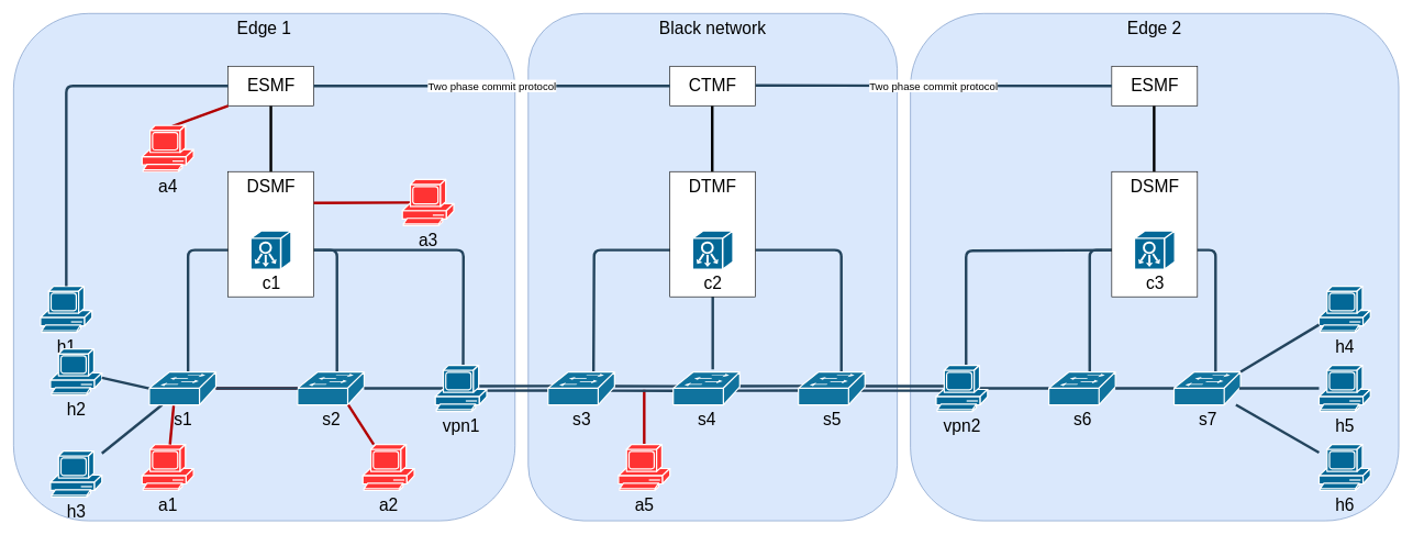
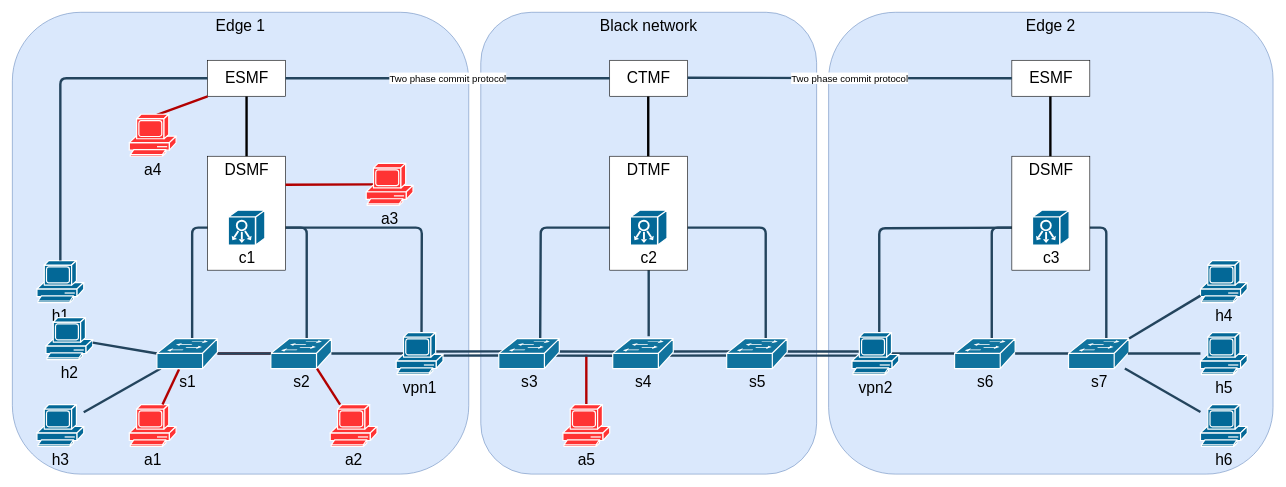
  <mxCell id="0" />
  <mxCell id="1" parent="0" />
  <mxCell id="2" value="Edge 2" style="rounded=1;whiteSpace=wrap;html=1;fillColor=#dae8fc;strokeColor=#6c8ebf;fontSize=26;verticalAlign=top;" parent="1" vertex="1"><mxGeometry x="1381" y="20" width="741" height="770" as="geometry" /></mxCell>
  <mxCell id="3" style="edgeStyle=orthogonalEdgeStyle;rounded=0;orthogonalLoop=1;jettySize=auto;html=1;exitX=0.5;exitY=0;exitDx=0;exitDy=0;exitPerimeter=0;entryX=0.5;entryY=1;entryDx=0;entryDy=0;endArrow=none;endFill=0;strokeWidth=4;" parent="1" edge="1"><mxGeometry relative="1" as="geometry"><mxPoint x="1750.73" y="350" as="sourcePoint" /><mxPoint x="1750.73" y="160" as="targetPoint" /></mxGeometry></mxCell>
  <mxCell id="4" style="edgeStyle=orthogonalEdgeStyle;rounded=1;html=1;strokeColor=#23445D;endArrow=none;endFill=0;strokeWidth=4;exitX=0.624;exitY=-0.006;exitDx=0;exitDy=0;exitPerimeter=0;" parent="1" source="30" target="45" edge="1"><mxGeometry relative="1" as="geometry"><mxPoint x="731" y="679" as="sourcePoint" /><mxPoint x="642" y="679" as="targetPoint" /><Array as="points"><mxPoint x="1844" y="379" /></Array></mxGeometry></mxCell>
  <mxCell id="5" style="edgeStyle=orthogonalEdgeStyle;rounded=1;html=1;strokeColor=#23445D;endArrow=none;endFill=0;strokeWidth=4;exitX=0.614;exitY=0.007;exitDx=0;exitDy=0;exitPerimeter=0;" parent="1" source="28" target="45" edge="1"><mxGeometry relative="1" as="geometry"><mxPoint x="1540" y="862" as="sourcePoint" /><mxPoint x="1102" y="861" as="targetPoint" /><Array as="points"><mxPoint x="1653" y="379" /></Array></mxGeometry></mxCell>
  <mxCell id="6" style="edgeStyle=orthogonalEdgeStyle;rounded=1;html=1;strokeColor=#23445D;endArrow=none;endFill=0;strokeWidth=4;exitX=0.638;exitY=-0.02;exitDx=0;exitDy=0;exitPerimeter=0;entryX=0;entryY=0.5;entryDx=0;entryDy=0;entryPerimeter=0;" parent="1" target="45" edge="1"><mxGeometry relative="1" as="geometry"><mxPoint x="1465.438" y="563" as="sourcePoint" /><mxPoint x="1102" y="861" as="targetPoint" /><Array as="points"><mxPoint x="1465" y="380" /></Array></mxGeometry></mxCell>
  <mxCell id="7" value="&lt;font style=&quot;font-size: 26px;&quot;&gt;DSMF&lt;/font&gt;" style="rounded=0;whiteSpace=wrap;html=1;verticalAlign=top;" parent="1" vertex="1"><mxGeometry x="1686.5" y="260" width="130" height="190" as="geometry" /></mxCell>
  <mxCell id="8" value="Black network" style="rounded=1;whiteSpace=wrap;html=1;fillColor=#dae8fc;strokeColor=#6c8ebf;fontSize=26;verticalAlign=top;" parent="1" vertex="1"><mxGeometry x="801" y="20" width="560" height="770" as="geometry" /></mxCell>
  <mxCell id="9" style="edgeStyle=orthogonalEdgeStyle;rounded=1;html=1;strokeColor=#23445D;endArrow=none;endFill=0;strokeWidth=4;entryX=0.594;entryY=-0.08;entryDx=0;entryDy=0;entryPerimeter=0;" parent="1" target="65" edge="1"><mxGeometry relative="1" as="geometry"><mxPoint x="1081" y="440" as="sourcePoint" /><mxPoint x="1112" y="560" as="targetPoint" /><Array as="points"><mxPoint x="1081" y="490" /><mxPoint x="1081" y="490" /></Array></mxGeometry></mxCell>
  <mxCell id="10" style="edgeStyle=orthogonalEdgeStyle;rounded=1;html=1;strokeColor=#23445D;endArrow=none;endFill=0;strokeWidth=4;exitX=1;exitY=0.5;exitDx=0;exitDy=0;exitPerimeter=0;entryX=0.645;entryY=0.009;entryDx=0;entryDy=0;entryPerimeter=0;" parent="1" source="51" target="26" edge="1"><mxGeometry relative="1" as="geometry"><mxPoint x="1102" y="861" as="sourcePoint" /><mxPoint x="602" y="639" as="targetPoint" /></mxGeometry></mxCell>
  <mxCell id="11" style="edgeStyle=orthogonalEdgeStyle;rounded=1;html=1;strokeColor=#23445D;endArrow=none;endFill=0;strokeWidth=4;entryX=0;entryY=0.5;entryDx=0;entryDy=0;entryPerimeter=0;exitX=0.684;exitY=0.019;exitDx=0;exitDy=0;exitPerimeter=0;" parent="1" source="64" target="51" edge="1"><mxGeometry relative="1" as="geometry"><mxPoint x="901" y="560" as="sourcePoint" /><mxPoint x="592" y="629" as="targetPoint" /><Array as="points"><mxPoint x="900" y="560" /><mxPoint x="901" y="560" /><mxPoint x="901" y="379" /></Array></mxGeometry></mxCell>
  <mxCell id="12" style="edgeStyle=orthogonalEdgeStyle;rounded=0;orthogonalLoop=1;jettySize=auto;html=1;exitX=0.5;exitY=0;exitDx=0;exitDy=0;exitPerimeter=0;entryX=0.5;entryY=1;entryDx=0;entryDy=0;endArrow=none;endFill=0;strokeWidth=4;" parent="1" edge="1"><mxGeometry relative="1" as="geometry"><mxPoint x="1080.23" y="350" as="sourcePoint" /><mxPoint x="1080.23" y="160" as="targetPoint" /></mxGeometry></mxCell>
  <mxCell id="13" value="&lt;font style=&quot;font-size: 26px;&quot;&gt;DTMF&lt;/font&gt;" style="rounded=0;whiteSpace=wrap;html=1;verticalAlign=top;" parent="1" vertex="1"><mxGeometry x="1016" y="260" width="130" height="190" as="geometry" /></mxCell>
  <mxCell id="14" value="&lt;font style=&quot;font-size: 26px;&quot;&gt;Edge 1&lt;br&gt;&lt;/font&gt;" style="rounded=1;whiteSpace=wrap;html=1;fillColor=#dae8fc;strokeColor=#6c8ebf;verticalAlign=top;" parent="1" vertex="1"><mxGeometry x="20" y="20" width="761" height="770" as="geometry" /></mxCell>
  <mxCell id="15" style="edgeStyle=orthogonalEdgeStyle;rounded=1;html=1;strokeColor=#23445D;endArrow=none;endFill=0;strokeWidth=4;exitX=0.592;exitY=0.056;exitDx=0;exitDy=0;exitPerimeter=0;entryX=1;entryY=0.5;entryDx=0;entryDy=0;entryPerimeter=0;" parent="1" source="21" target="46" edge="1"><mxGeometry relative="1" as="geometry"><mxPoint x="661" y="609" as="sourcePoint" /><mxPoint x="572" y="609" as="targetPoint" /><Array as="points"><mxPoint x="511" y="379" /></Array></mxGeometry></mxCell>
  <mxCell id="16" style="edgeStyle=orthogonalEdgeStyle;rounded=1;html=1;strokeColor=#23445D;endArrow=none;endFill=0;strokeWidth=4;entryX=0.606;entryY=0.075;entryDx=0;entryDy=0;entryPerimeter=0;exitX=1;exitY=0.5;exitDx=0;exitDy=0;exitPerimeter=0;" parent="1" source="46" edge="1"><mxGeometry relative="1" as="geometry"><mxPoint x="671" y="619" as="sourcePoint" /><mxPoint x="702.206" y="567.75" as="targetPoint" /></mxGeometry></mxCell>
  <mxCell id="17" style="edgeStyle=orthogonalEdgeStyle;rounded=1;html=1;strokeColor=#23445D;endArrow=none;endFill=0;strokeWidth=4;exitX=0;exitY=0.5;exitDx=0;exitDy=0;exitPerimeter=0;entryX=0.582;entryY=0.05;entryDx=0;entryDy=0;entryPerimeter=0;" parent="1" source="46" target="67" edge="1"><mxGeometry relative="1" as="geometry"><mxPoint x="600" y="822" as="sourcePoint" /><mxPoint x="511" y="822" as="targetPoint" /></mxGeometry></mxCell>
  <mxCell id="18" style="edgeStyle=orthogonalEdgeStyle;rounded=0;orthogonalLoop=1;jettySize=auto;html=1;exitX=0.5;exitY=0;exitDx=0;exitDy=0;exitPerimeter=0;entryX=0.5;entryY=1;entryDx=0;entryDy=0;endArrow=none;endFill=0;strokeWidth=4;" parent="1" source="46" target="43" edge="1"><mxGeometry relative="1" as="geometry" /></mxCell>
  <mxCell id="19" value="&lt;font style=&quot;font-size: 26px;&quot;&gt;DSMF&lt;/font&gt;" style="rounded=0;whiteSpace=wrap;html=1;verticalAlign=top;" parent="1" vertex="1"><mxGeometry x="345.5" y="260" width="130" height="190" as="geometry" /></mxCell>
  <mxCell id="20" style="edgeStyle=none;rounded=1;html=1;strokeColor=#B20000;endArrow=none;endFill=0;strokeWidth=4" parent="1" target="67" edge="1"><mxGeometry relative="1" as="geometry"><mxPoint x="451" y="589" as="sourcePoint" /></mxGeometry></mxCell>
  <mxCell id="21" value="s2" style="shape=mxgraph.cisco.switches.workgroup_switch;html=1;dashed=0;fillColor=#10739E;strokeColor=#ffffff;strokeWidth=2;verticalLabelPosition=bottom;verticalAlign=top;fontFamily=Helvetica;fontSize=26;fontColor=#000000;" parent="1" vertex="1"><mxGeometry x="451" y="564" width="101" height="50" as="geometry" /></mxCell>
  <mxCell id="22" style="edgeStyle=none;rounded=1;html=1;strokeColor=#23445D;endArrow=none;endFill=0;strokeWidth=4;exitX=0.16;exitY=0.5;exitDx=0;exitDy=0;exitPerimeter=0;" parent="1" source="52" target="21" edge="1"><mxGeometry relative="1" as="geometry"><mxPoint x="641" y="589" as="sourcePoint" /></mxGeometry></mxCell>
  <mxCell id="23" style="edgeStyle=none;rounded=1;html=1;strokeColor=#23445D;endArrow=none;endFill=0;strokeWidth=4;entryX=0.83;entryY=0.5;entryDx=0;entryDy=0;entryPerimeter=0;shape=link;exitX=0.103;exitY=0.497;exitDx=0;exitDy=0;exitPerimeter=0;" parent="1" source="64" target="52" edge="1"><mxGeometry relative="1" as="geometry"><mxPoint x="831" y="589" as="sourcePoint" /><mxPoint x="742" y="589" as="targetPoint" /></mxGeometry></mxCell>
  <mxCell id="24" style="edgeStyle=none;rounded=1;html=1;strokeColor=#23445D;endArrow=none;endFill=0;strokeWidth=4;shape=link;exitX=0.16;exitY=0.497;exitDx=0;exitDy=0;exitPerimeter=0;" parent="1" source="26" edge="1"><mxGeometry relative="1" as="geometry"><mxPoint x="1201" y="589" as="sourcePoint" /><mxPoint x="1112" y="589" as="targetPoint" /></mxGeometry></mxCell>
  <mxCell id="25" style="edgeStyle=none;rounded=1;html=1;strokeColor=#23445D;endArrow=none;endFill=0;strokeWidth=4;exitX=0.16;exitY=0.5;exitDx=0;exitDy=0;exitPerimeter=0;shape=link;" parent="1" source="53" edge="1"><mxGeometry relative="1" as="geometry"><mxPoint x="1421.48" y="589" as="sourcePoint" /><mxPoint x="1301" y="589" as="targetPoint" /></mxGeometry></mxCell>
  <mxCell id="26" value="s5" style="shape=mxgraph.cisco.switches.workgroup_switch;html=1;dashed=0;fillColor=#10739E;strokeColor=#ffffff;strokeWidth=2;verticalLabelPosition=bottom;verticalAlign=top;fontFamily=Helvetica;fontSize=26;fontColor=#000000;" parent="1" vertex="1"><mxGeometry x="1211" y="564" width="101" height="50" as="geometry" /></mxCell>
  <mxCell id="27" style="edgeStyle=none;rounded=1;html=1;strokeColor=#23445D;endArrow=none;endFill=0;strokeWidth=4;entryX=0.83;entryY=0.5;entryDx=0;entryDy=0;entryPerimeter=0;" parent="1" target="53" edge="1"><mxGeometry relative="1" as="geometry"><mxPoint x="1591" y="589" as="sourcePoint" /><mxPoint x="1502" y="589" as="targetPoint" /></mxGeometry></mxCell>
  <mxCell id="28" value="s6" style="shape=mxgraph.cisco.switches.workgroup_switch;html=1;dashed=0;fillColor=#10739E;strokeColor=#ffffff;strokeWidth=2;verticalLabelPosition=bottom;verticalAlign=top;fontFamily=Helvetica;fontSize=26;fontColor=#000000;" parent="1" vertex="1"><mxGeometry x="1591" y="564" width="101" height="50" as="geometry" /></mxCell>
  <mxCell id="29" style="edgeStyle=none;rounded=1;html=1;strokeColor=#23445D;endArrow=none;endFill=0;strokeWidth=4" parent="1" target="28" edge="1"><mxGeometry relative="1" as="geometry"><mxPoint x="1781" y="589" as="sourcePoint" /></mxGeometry></mxCell>
  <mxCell id="30" value="s7" style="shape=mxgraph.cisco.switches.workgroup_switch;html=1;dashed=0;fillColor=#10739E;strokeColor=#ffffff;strokeWidth=2;verticalLabelPosition=bottom;verticalAlign=top;fontFamily=Helvetica;fontSize=26;fontColor=#000000;" parent="1" vertex="1"><mxGeometry x="1781" y="564" width="101" height="50" as="geometry" /></mxCell>
  <mxCell id="31" value="h1" style="shape=mxgraph.cisco.computers_and_peripherals.pc;sketch=0;html=1;pointerEvents=1;dashed=0;fillColor=#036897;strokeColor=#ffffff;strokeWidth=2;verticalLabelPosition=bottom;verticalAlign=top;align=center;outlineConnect=0;fontColor=#000000;fontSize=26;" parent="1" vertex="1"><mxGeometry x="61" y="434" width="78" height="70" as="geometry" /></mxCell>
  <mxCell id="32" value="h2" style="shape=mxgraph.cisco.computers_and_peripherals.pc;sketch=0;html=1;pointerEvents=1;dashed=0;fillColor=#036897;strokeColor=#ffffff;strokeWidth=2;verticalLabelPosition=bottom;verticalAlign=top;align=center;outlineConnect=0;fontColor=#000000;fontSize=26;" parent="1" vertex="1"><mxGeometry x="76" y="529" width="78" height="70" as="geometry" /></mxCell>
- <mxCell id="33" value="h3" style="shape=mxgraph.cisco.computers_and_peripherals.pc;sketch=0;html=1;pointerEvents=1;dashed=0;fillColor=#036897;strokeColor=#ffffff;strokeWidth=2;verticalLabelPosition=bottom;verticalAlign=top;align=center;outlineConnect=0;fontColor=#000000;fontSize=26;" parent="1" vertex="1"><mxGeometry x="76" y="684" width="78" height="70" as="geometry" /></mxCell>
+ <mxCell id="33" value="h3" style="shape=mxgraph.cisco.computers_and_peripherals.pc;sketch=0;html=1;pointerEvents=1;dashed=0;fillColor=#036897;strokeColor=#ffffff;strokeWidth=2;verticalLabelPosition=bottom;verticalAlign=top;align=center;outlineConnect=0;fontColor=#000000;fontSize=26;" parent="1" vertex="1"><mxGeometry x="61" y="674" width="78" height="70" as="geometry" /></mxCell>
  <mxCell id="34" style="edgeStyle=none;rounded=1;html=1;strokeColor=#23445D;endArrow=none;endFill=0;strokeWidth=4;exitX=0;exitY=0.5;exitDx=0;exitDy=0;exitPerimeter=0;" parent="1" source="67" target="32" edge="1"><mxGeometry relative="1" as="geometry"><mxPoint x="261" y="588.5" as="sourcePoint" /><mxPoint x="172" y="588.5" as="targetPoint" /></mxGeometry></mxCell>
  <mxCell id="35" style="edgeStyle=none;rounded=1;html=1;strokeColor=#23445D;endArrow=none;endFill=0;strokeWidth=4;" parent="1" source="67" target="21" edge="1"><mxGeometry relative="1" as="geometry"><mxPoint x="230" y="468.5" as="sourcePoint" /><mxPoint x="151" y="484" as="targetPoint" /></mxGeometry></mxCell>
  <mxCell id="36" style="edgeStyle=none;rounded=1;html=1;strokeColor=#23445D;endArrow=none;endFill=0;strokeWidth=4" parent="1" source="67" target="33" edge="1"><mxGeometry relative="1" as="geometry"><mxPoint x="481" y="619" as="sourcePoint" /><mxPoint x="392" y="619" as="targetPoint" /></mxGeometry></mxCell>
  <mxCell id="37" value="h4" style="shape=mxgraph.cisco.computers_and_peripherals.pc;sketch=0;html=1;pointerEvents=1;dashed=0;fillColor=#036897;strokeColor=#ffffff;strokeWidth=2;verticalLabelPosition=bottom;verticalAlign=top;align=center;outlineConnect=0;fontColor=#000000;fontSize=26;" parent="1" vertex="1"><mxGeometry x="2001" y="434" width="78" height="70" as="geometry" /></mxCell>
  <mxCell id="38" value="h5" style="shape=mxgraph.cisco.computers_and_peripherals.pc;sketch=0;html=1;pointerEvents=1;dashed=0;fillColor=#036897;strokeColor=#ffffff;strokeWidth=2;verticalLabelPosition=bottom;verticalAlign=top;align=center;outlineConnect=0;fontColor=#000000;fontSize=26;" parent="1" vertex="1"><mxGeometry x="2001" y="554" width="78" height="70" as="geometry" /></mxCell>
  <mxCell id="39" value="h6" style="shape=mxgraph.cisco.computers_and_peripherals.pc;sketch=0;html=1;pointerEvents=1;dashed=0;fillColor=#036897;strokeColor=#ffffff;strokeWidth=2;verticalLabelPosition=bottom;verticalAlign=top;align=center;outlineConnect=0;fontColor=#000000;fontSize=26;" parent="1" vertex="1"><mxGeometry x="2001" y="674" width="78" height="70" as="geometry" /></mxCell>
  <mxCell id="40" style="edgeStyle=none;rounded=1;html=1;strokeColor=#23445D;endArrow=none;endFill=0;strokeWidth=4;exitX=0.98;exitY=0.5;exitDx=0;exitDy=0;exitPerimeter=0;" parent="1" source="30" target="38" edge="1"><mxGeometry relative="1" as="geometry"><mxPoint x="2201" y="589" as="sourcePoint" /><mxPoint x="2112" y="588.5" as="targetPoint" /></mxGeometry></mxCell>
  <mxCell id="41" style="edgeStyle=none;rounded=1;html=1;strokeColor=#23445D;endArrow=none;endFill=0;strokeWidth=4;exitX=1;exitY=0;exitDx=0;exitDy=0;exitPerimeter=0;" parent="1" source="30" target="37" edge="1"><mxGeometry relative="1" as="geometry"><mxPoint x="2207" y="564" as="sourcePoint" /><mxPoint x="2091" y="484" as="targetPoint" /></mxGeometry></mxCell>
  <mxCell id="42" style="edgeStyle=none;rounded=1;html=1;strokeColor=#23445D;endArrow=none;endFill=0;strokeWidth=4;" parent="1" source="30" target="39" edge="1"><mxGeometry relative="1" as="geometry"><mxPoint x="2191" y="614" as="sourcePoint" /><mxPoint x="2332" y="619" as="targetPoint" /></mxGeometry></mxCell>
  <mxCell id="43" value="&lt;font style=&quot;font-size: 26px;&quot;&gt;ESMF&lt;/font&gt;" style="rounded=0;whiteSpace=wrap;html=1;" parent="1" vertex="1"><mxGeometry x="345.5" y="100" width="130" height="60" as="geometry" /></mxCell>
  <mxCell id="44" style="edgeStyle=orthogonalEdgeStyle;rounded=1;html=1;strokeColor=#23445D;endArrow=none;endFill=0;strokeWidth=4;" parent="1" source="43" target="31" edge="1"><mxGeometry relative="1" as="geometry"><mxPoint x="239" y="495.5" as="sourcePoint" /><mxPoint x="111" y="422.5" as="targetPoint" /></mxGeometry></mxCell>
  <mxCell id="45" value="c3" style="shape=mxgraph.cisco.controllers_and_modules.system_controller;sketch=0;html=1;pointerEvents=1;dashed=0;fillColor=#036897;strokeColor=#ffffff;strokeWidth=2;verticalLabelPosition=bottom;verticalAlign=top;align=center;outlineConnect=0;fontSize=26;" parent="1" vertex="1"><mxGeometry x="1721" y="350" width="61" height="58" as="geometry" /></mxCell>
  <mxCell id="46" value="c1" style="shape=mxgraph.cisco.controllers_and_modules.system_controller;sketch=0;html=1;pointerEvents=1;dashed=0;fillColor=#036897;strokeColor=#ffffff;strokeWidth=2;verticalLabelPosition=bottom;verticalAlign=top;align=center;outlineConnect=0;fontSize=26;" parent="1" vertex="1"><mxGeometry x="380" y="350" width="61" height="58" as="geometry" /></mxCell>
  <mxCell id="47" value="&lt;font style=&quot;font-size: 26px;&quot;&gt;ESMF&lt;/font&gt;" style="rounded=0;whiteSpace=wrap;html=1;" parent="1" vertex="1"><mxGeometry x="1686.5" y="100" width="130" height="60" as="geometry" /></mxCell>
  <mxCell id="48" value="&lt;font style=&quot;font-size: 26px;&quot;&gt;CTMF&lt;/font&gt;" style="rounded=0;whiteSpace=wrap;html=1;" parent="1" vertex="1"><mxGeometry x="1016" y="100" width="130" height="60" as="geometry" /></mxCell>
  <mxCell id="49" value="Two phase commit protocol" style="edgeStyle=orthogonalEdgeStyle;rounded=1;html=1;strokeColor=#23445D;endArrow=none;endFill=0;strokeWidth=4;exitX=1;exitY=0.5;exitDx=0;exitDy=0;entryX=0;entryY=0.5;entryDx=0;entryDy=0;fontSize=16;" parent="1" source="43" target="48" edge="1"><mxGeometry relative="1" as="geometry"><mxPoint x="340" y="140" as="sourcePoint" /><mxPoint x="110" y="444" as="targetPoint" /></mxGeometry></mxCell>
  <mxCell id="50" value="Two phase commit protocol" style="edgeStyle=orthogonalEdgeStyle;rounded=1;html=1;strokeColor=#23445D;endArrow=none;endFill=0;strokeWidth=4;exitX=1;exitY=0.5;exitDx=0;exitDy=0;fontSize=16;" parent="1" target="47" edge="1"><mxGeometry relative="1" as="geometry"><mxPoint x="1146" y="129.17" as="sourcePoint" /><mxPoint x="1621" y="130" as="targetPoint" /></mxGeometry></mxCell>
  <mxCell id="51" value="c2" style="shape=mxgraph.cisco.controllers_and_modules.system_controller;sketch=0;html=1;pointerEvents=1;dashed=0;fillColor=#036897;strokeColor=#ffffff;strokeWidth=2;verticalLabelPosition=bottom;verticalAlign=top;align=center;outlineConnect=0;fontSize=26;" parent="1" vertex="1"><mxGeometry x="1050.5" y="350" width="61" height="58" as="geometry" /></mxCell>
  <mxCell id="52" value="vpn1" style="shape=mxgraph.cisco.computers_and_peripherals.pc;sketch=0;html=1;pointerEvents=1;dashed=0;fillColor=#036897;strokeColor=#ffffff;strokeWidth=2;verticalLabelPosition=bottom;verticalAlign=top;align=center;outlineConnect=0;fontColor=#000000;fontSize=26;" parent="1" vertex="1"><mxGeometry x="660" y="554" width="78" height="70" as="geometry" /></mxCell>
  <mxCell id="53" value="vpn2" style="shape=mxgraph.cisco.computers_and_peripherals.pc;sketch=0;html=1;pointerEvents=1;dashed=0;fillColor=#036897;strokeColor=#ffffff;strokeWidth=2;verticalLabelPosition=bottom;verticalAlign=top;align=center;outlineConnect=0;fontColor=#000000;fontSize=26;" parent="1" vertex="1"><mxGeometry x="1420" y="554" width="78" height="70" as="geometry" /></mxCell>
  <mxCell id="54" value="a1" style="shape=mxgraph.cisco.computers_and_peripherals.pc;sketch=0;html=1;pointerEvents=1;dashed=0;fillColor=#FF3333;strokeColor=#FFFFFF;strokeWidth=2;verticalLabelPosition=bottom;verticalAlign=top;align=center;outlineConnect=0;fontSize=26;fontColor=#000000;" parent="1" vertex="1"><mxGeometry x="215" y="674" width="78" height="70" as="geometry" /></mxCell>
  <mxCell id="55" value="a2" style="shape=mxgraph.cisco.computers_and_peripherals.pc;sketch=0;html=1;pointerEvents=1;dashed=0;fillColor=#FF3333;strokeColor=#ffffff;strokeWidth=2;verticalLabelPosition=bottom;verticalAlign=top;align=center;outlineConnect=0;fontColor=#000000;fontSize=26;" parent="1" vertex="1"><mxGeometry x="550" y="674" width="78" height="70" as="geometry" /></mxCell>
  <mxCell id="56" style="edgeStyle=none;rounded=1;html=1;strokeColor=#B20000;endArrow=none;endFill=0;strokeWidth=4;entryX=0.366;entryY=1.02;entryDx=0;entryDy=0;entryPerimeter=0;fillColor=#e51400;" parent="1" source="54" target="67" edge="1"><mxGeometry relative="1" as="geometry"><mxPoint x="361.997" y="752.87" as="sourcePoint" /><mxPoint x="233.56" y="679.998" as="targetPoint" /></mxGeometry></mxCell>
  <mxCell id="57" style="edgeStyle=none;rounded=1;html=1;strokeColor=#B20000;endArrow=none;endFill=0;strokeWidth=4;entryX=0.762;entryY=1;entryDx=0;entryDy=0;entryPerimeter=0;fillColor=#e51400;" parent="1" source="55" target="21" edge="1"><mxGeometry relative="1" as="geometry"><mxPoint x="440.667" y="684" as="sourcePoint" /><mxPoint x="461" y="623" as="targetPoint" /></mxGeometry></mxCell>
  <mxCell id="58" style="edgeStyle=none;rounded=1;html=1;strokeColor=#B20000;endArrow=none;endFill=0;strokeWidth=4;entryX=0;entryY=1;entryDx=0;entryDy=0;fillColor=#e51400;exitX=0.59;exitY=0.014;exitDx=0;exitDy=0;exitPerimeter=0;" parent="1" source="59" target="43" edge="1"><mxGeometry relative="1" as="geometry"><mxPoint x="421.604" y="684" as="sourcePoint" /><mxPoint x="461" y="623" as="targetPoint" /></mxGeometry></mxCell>
  <mxCell id="59" value="a4" style="shape=mxgraph.cisco.computers_and_peripherals.pc;sketch=0;html=1;pointerEvents=1;dashed=0;fillColor=#FF3333;strokeColor=#ffffff;strokeWidth=2;verticalLabelPosition=bottom;verticalAlign=top;align=center;outlineConnect=0;fontColor=#000000;fontSize=26;" parent="1" vertex="1"><mxGeometry x="215" y="190" width="78" height="70" as="geometry" /></mxCell>
  <mxCell id="60" style="edgeStyle=none;rounded=1;html=1;strokeColor=#B20000;endArrow=none;endFill=0;strokeWidth=4;fillColor=#e51400;entryX=1;entryY=0.25;entryDx=0;entryDy=0;exitX=0.16;exitY=0.5;exitDx=0;exitDy=0;exitPerimeter=0;" parent="1" source="61" target="19" edge="1"><mxGeometry relative="1" as="geometry"><mxPoint x="431.604" y="694" as="sourcePoint" /><mxPoint x="471" y="633" as="targetPoint" /></mxGeometry></mxCell>
  <mxCell id="61" value="a3" style="shape=mxgraph.cisco.computers_and_peripherals.pc;sketch=0;html=1;pointerEvents=1;dashed=0;fillColor=#FF3333;strokeColor=#ffffff;strokeWidth=2;verticalLabelPosition=bottom;verticalAlign=top;align=center;outlineConnect=0;fontColor=#000000;fontSize=26;" parent="1" vertex="1"><mxGeometry x="610" y="272" width="78" height="70" as="geometry" /></mxCell>
  <mxCell id="62" style="edgeStyle=none;rounded=1;html=1;strokeColor=#B20000;endArrow=none;endFill=0;strokeWidth=4;fillColor=#e51400;entryX=0.5;entryY=0;entryDx=0;entryDy=0;entryPerimeter=0;" parent="1" edge="1"><mxGeometry relative="1" as="geometry"><mxPoint x="977" y="591" as="sourcePoint" /><mxPoint x="977" y="675" as="targetPoint" /></mxGeometry></mxCell>
  <mxCell id="63" style="edgeStyle=none;rounded=1;html=1;strokeColor=#23445D;endArrow=none;endFill=0;strokeWidth=4;shape=link;exitX=0.108;exitY=0.504;exitDx=0;exitDy=0;exitPerimeter=0;" parent="1" source="65" edge="1"><mxGeometry relative="1" as="geometry"><mxPoint x="1022.1" y="588.85" as="sourcePoint" /><mxPoint x="923" y="588.949" as="targetPoint" /></mxGeometry></mxCell>
  <mxCell id="64" value="s3" style="shape=mxgraph.cisco.switches.workgroup_switch;html=1;dashed=0;fillColor=#10739E;strokeColor=#ffffff;strokeWidth=2;verticalLabelPosition=bottom;verticalAlign=top;fontFamily=Helvetica;fontSize=26;fontColor=#000000;" parent="1" vertex="1"><mxGeometry x="831" y="564" width="101" height="50" as="geometry" /></mxCell>
  <mxCell id="65" value="s4" style="shape=mxgraph.cisco.switches.workgroup_switch;html=1;dashed=0;fillColor=#10739E;strokeColor=#ffffff;strokeWidth=2;verticalLabelPosition=bottom;verticalAlign=top;fontFamily=Helvetica;fontSize=26;fontColor=#000000;" parent="1" vertex="1"><mxGeometry x="1021" y="564" width="101" height="50" as="geometry" /></mxCell>
  <mxCell id="66" value="a5" style="shape=mxgraph.cisco.computers_and_peripherals.pc;sketch=0;html=1;pointerEvents=1;dashed=0;fillColor=#FF3333;strokeColor=#ffffff;strokeWidth=2;verticalLabelPosition=bottom;verticalAlign=top;align=center;outlineConnect=0;fontColor=#000000;fontSize=26;" parent="1" vertex="1"><mxGeometry x="938" y="674" width="78" height="70" as="geometry" /></mxCell>
- <mxCell id="67" value="&lt;font color=&quot;#000000&quot;&gt;s1&lt;/font&gt;" style="shape=mxgraph.cisco.switches.workgroup_switch;html=1;dashed=0;fillColor=#10739E;strokeColor=#ffffff;strokeWidth=2;verticalLabelPosition=bottom;verticalAlign=top;fontFamily=Helvetica;fontSize=26;fontColor=#FFB366" parent="1" vertex="1"><mxGeometry x="226" y="564" width="101" height="50" as="geometry" /></mxCell>
+ <mxCell id="67" value="&lt;font color=&quot;#000000&quot;&gt;s1&lt;/font&gt;" style="shape=mxgraph.cisco.switches.workgroup_switch;html=1;dashed=0;fillColor=#10739E;strokeColor=#ffffff;strokeWidth=2;verticalLabelPosition=bottom;verticalAlign=top;fontFamily=Helvetica;fontSize=26;fontColor=#FFB366" parent="1" vertex="1"><mxGeometry x="261" y="564" width="101" height="50" as="geometry" /></mxCell>
